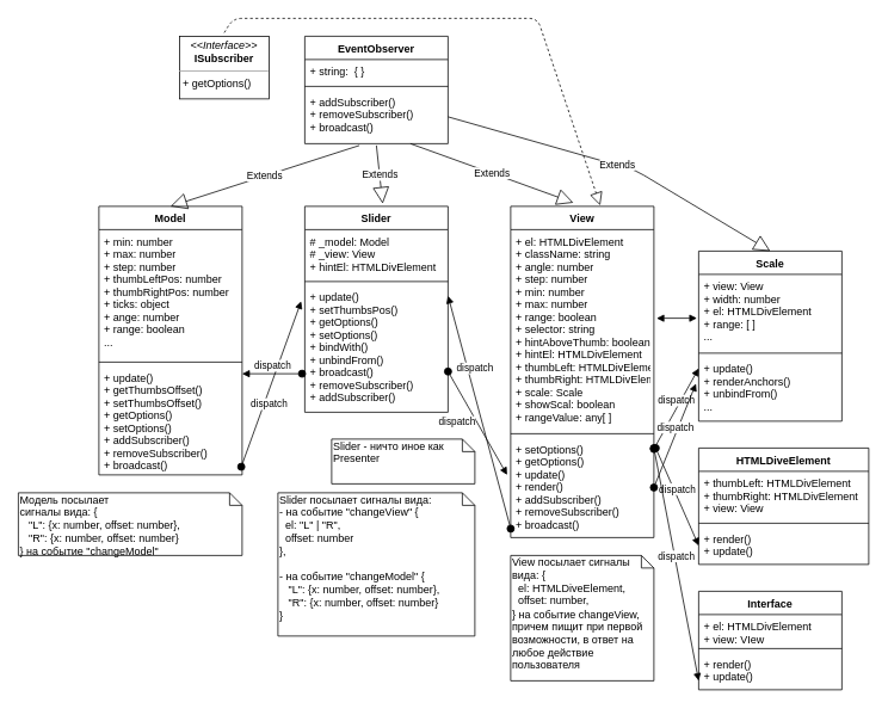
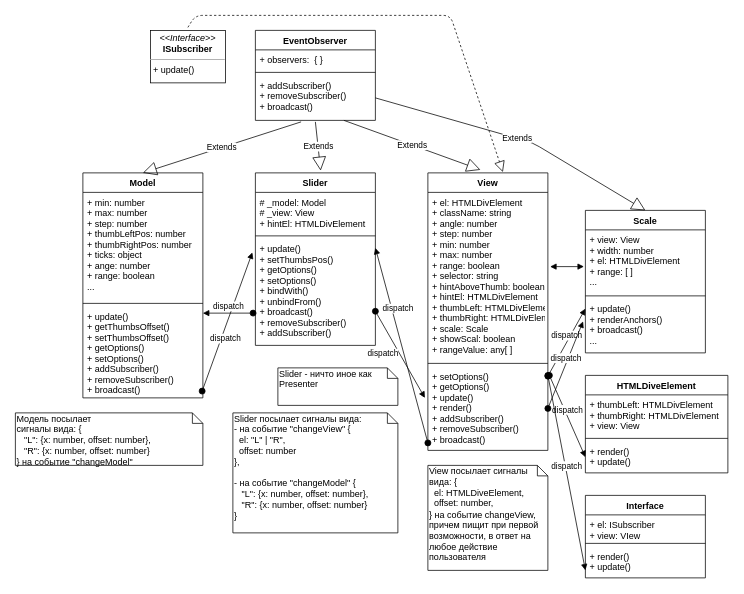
  <mxCell id="0" />
  <mxCell id="1" parent="0" />
- <mxCell id="2" value="&lt;p style=&quot;margin: 0px ; margin-top: 4px ; text-align: center&quot;&gt;&lt;i&gt;&amp;lt;&amp;lt;Interface&amp;gt;&amp;gt;&lt;/i&gt;&lt;br&gt;&lt;b&gt;ISubscriber&lt;/b&gt;&lt;/p&gt;&lt;hr size=&quot;1&quot;&gt;&lt;p style=&quot;margin: 0px ; margin-left: 4px&quot;&gt;+&lt;b&gt; &lt;/b&gt;getOptions()&lt;br&gt;&lt;/p&gt;" style="verticalAlign=top;align=left;overflow=fill;fontSize=12;fontFamily=Helvetica;html=1;" parent="1" vertex="1"><mxGeometry x="200" y="40" width="100" height="70" as="geometry" /></mxCell>
+ <mxCell id="2" value="&lt;p style=&quot;margin: 0px ; margin-top: 4px ; text-align: center&quot;&gt;&lt;i&gt;&amp;lt;&amp;lt;Interface&amp;gt;&amp;gt;&lt;/i&gt;&lt;br&gt;&lt;b&gt;ISubscriber&lt;/b&gt;&lt;/p&gt;&lt;hr size=&quot;1&quot;&gt;&lt;p style=&quot;margin: 0px ; margin-left: 4px&quot;&gt;+&lt;b&gt; &lt;/b&gt;update()&lt;br&gt;&lt;/p&gt;" style="verticalAlign=top;align=left;overflow=fill;fontSize=12;fontFamily=Helvetica;html=1;" parent="1" vertex="1"><mxGeometry x="200" y="40" width="100" height="70" as="geometry" /></mxCell>
  <mxCell id="3" value="Slider" style="swimlane;fontStyle=1;align=center;verticalAlign=top;childLayout=stackLayout;horizontal=1;startSize=26;horizontalStack=0;resizeParent=1;resizeParentMax=0;resizeLast=0;collapsible=1;marginBottom=0;" parent="1" vertex="1"><mxGeometry x="340" y="230" width="160" height="230" as="geometry"><mxRectangle x="460" y="290" width="70" height="26" as="alternateBounds" /></mxGeometry></mxCell>
  <mxCell id="4" value="# _model: Model&#10;# _view: View&#10;+ hintEl: HTMLDivElement&#10;" style="text;strokeColor=none;fillColor=none;align=left;verticalAlign=top;spacingLeft=4;spacingRight=4;overflow=hidden;rotatable=0;points=[[0,0.5],[1,0.5]];portConstraint=eastwest;" parent="3" vertex="1"><mxGeometry y="26" width="160" height="54" as="geometry" /></mxCell>
  <mxCell id="5" value="" style="line;strokeWidth=1;fillColor=none;align=left;verticalAlign=middle;spacingTop=-1;spacingLeft=3;spacingRight=3;rotatable=0;labelPosition=right;points=[];portConstraint=eastwest;" parent="3" vertex="1"><mxGeometry y="80" width="160" height="8" as="geometry" /></mxCell>
  <mxCell id="6" value="+ update()&#10;+ setThumbsPos()&#10;+ getOptions()&#10;+ setOptions()&#10;+ bindWith()&#10;+ unbindFrom()&#10;+ broadcast()&#10;+ removeSubscriber()&#10;+ addSubscriber()&#10;" style="text;strokeColor=none;fillColor=none;align=left;verticalAlign=top;spacingLeft=4;spacingRight=4;overflow=hidden;rotatable=0;points=[[0,0.5],[1,0.5]];portConstraint=eastwest;" parent="3" vertex="1"><mxGeometry y="88" width="160" height="142" as="geometry" /></mxCell>
  <mxCell id="7" value="dispatch" style="html=1;verticalAlign=bottom;startArrow=oval;startFill=1;endArrow=block;startSize=8;exitX=0;exitY=0.911;exitDx=0;exitDy=0;exitPerimeter=0;entryX=-0.025;entryY=0.127;entryDx=0;entryDy=0;entryPerimeter=0;" parent="3" source="19" edge="1"><mxGeometry x="0.297" y="-6" width="60" relative="1" as="geometry"><mxPoint x="93.04" y="284.942" as="sourcePoint" /><mxPoint x="160" y="100.004" as="targetPoint" /><mxPoint y="1" as="offset" /></mxGeometry></mxCell>
  <mxCell id="8" value="EventObserver" style="swimlane;fontStyle=1;align=center;verticalAlign=top;childLayout=stackLayout;horizontal=1;startSize=26;horizontalStack=0;resizeParent=1;resizeParentMax=0;resizeLast=0;collapsible=1;marginBottom=0;labelBackgroundColor=#ffffff;" parent="1" vertex="1"><mxGeometry x="340" y="40" width="160" height="120" as="geometry"><mxRectangle x="310" y="100" width="120" height="26" as="alternateBounds" /></mxGeometry></mxCell>
- <mxCell id="9" value="+ string:  { }" style="text;strokeColor=none;fillColor=none;align=left;verticalAlign=top;spacingLeft=4;spacingRight=4;overflow=hidden;rotatable=0;points=[[0,0.5],[1,0.5]];portConstraint=eastwest;" parent="8" vertex="1"><mxGeometry y="26" width="160" height="26" as="geometry" /></mxCell>
+ <mxCell id="9" value="+ observers:  { }" style="text;strokeColor=none;fillColor=none;align=left;verticalAlign=top;spacingLeft=4;spacingRight=4;overflow=hidden;rotatable=0;points=[[0,0.5],[1,0.5]];portConstraint=eastwest;" parent="8" vertex="1"><mxGeometry y="26" width="160" height="26" as="geometry" /></mxCell>
  <mxCell id="10" value="" style="line;strokeWidth=1;fillColor=none;align=left;verticalAlign=middle;spacingTop=-1;spacingLeft=3;spacingRight=3;rotatable=0;labelPosition=right;points=[];portConstraint=eastwest;" parent="8" vertex="1"><mxGeometry y="52" width="160" height="8" as="geometry" /></mxCell>
  <mxCell id="11" value="+ addSubscriber()&#10;+ removeSubscriber()&#10;+ broadcast()" style="text;strokeColor=none;fillColor=none;align=left;verticalAlign=top;spacingLeft=4;spacingRight=4;overflow=hidden;rotatable=0;points=[[0,0.5],[1,0.5]];portConstraint=eastwest;" parent="8" vertex="1"><mxGeometry y="60" width="160" height="60" as="geometry" /></mxCell>
  <mxCell id="12" value="Model" style="swimlane;fontStyle=1;align=center;verticalAlign=top;childLayout=stackLayout;horizontal=1;startSize=26;horizontalStack=0;resizeParent=1;resizeParentMax=0;resizeLast=0;collapsible=1;marginBottom=0;" parent="1" vertex="1"><mxGeometry x="110" y="230" width="160" height="300" as="geometry"><mxRectangle x="150" y="280" width="70" height="26" as="alternateBounds" /></mxGeometry></mxCell>
  <mxCell id="13" value="+ min: number&#10;+ max: number&#10;+ step: number&#10;+ thumbLeftPos: number&#10;+ thumbRightPos: number&#10;+ ticks: object&#10;+ ange: number&#10;+ range: boolean&#10;...&#10;" style="text;strokeColor=none;fillColor=none;align=left;verticalAlign=top;spacingLeft=4;spacingRight=4;overflow=hidden;rotatable=0;points=[[0,0.5],[1,0.5]];portConstraint=eastwest;" parent="12" vertex="1"><mxGeometry y="26" width="160" height="144" as="geometry" /></mxCell>
  <mxCell id="14" value="" style="line;strokeWidth=1;fillColor=none;align=left;verticalAlign=middle;spacingTop=-1;spacingLeft=3;spacingRight=3;rotatable=0;labelPosition=right;points=[];portConstraint=eastwest;" parent="12" vertex="1"><mxGeometry y="170" width="160" height="8" as="geometry" /></mxCell>
  <mxCell id="15" value="+ update()&#10;+ getThumbsOffset()&#10;+ setThumbsOffset()&#10;+ getOptions()&#10;+ setOptions()&#10;+ addSubscriber()&#10;+ removeSubscriber()&#10;+ broadcast()&#10;" style="text;strokeColor=none;fillColor=none;align=left;verticalAlign=top;spacingLeft=4;spacingRight=4;overflow=hidden;rotatable=0;points=[[0,0.5],[1,0.5]];portConstraint=eastwest;" parent="12" vertex="1"><mxGeometry y="178" width="160" height="122" as="geometry" /></mxCell>
  <mxCell id="16" value="View" style="swimlane;fontStyle=1;align=center;verticalAlign=top;childLayout=stackLayout;horizontal=1;startSize=26;horizontalStack=0;resizeParent=1;resizeParentMax=0;resizeLast=0;collapsible=1;marginBottom=0;" parent="1" vertex="1"><mxGeometry x="570" y="230" width="160" height="370" as="geometry"><mxRectangle x="720" y="290" width="60" height="26" as="alternateBounds" /></mxGeometry></mxCell>
  <mxCell id="17" value="+ el: HTMLDivElement&#10;+ className: string&#10;+ angle: number&#10;+ step: number&#10;+ min: number&#10;+ max: number&#10;+ range: boolean&#10;+ selector: string&#10;+ hintAboveThumb: boolean&#10;+ hintEl: HTMLDivElement&#10;+ thumbLeft: HTMLDivElement&#10;+ thumbRight: HTMLDivElement&#10;+ scale: Scale&#10;+ showScal: boolean&#10;+ rangeValue: any[ ]" style="text;strokeColor=none;fillColor=none;align=left;verticalAlign=top;spacingLeft=4;spacingRight=4;overflow=hidden;rotatable=0;points=[[0,0.5],[1,0.5]];portConstraint=eastwest;" parent="16" vertex="1"><mxGeometry y="26" width="160" height="224" as="geometry" /></mxCell>
  <mxCell id="18" value="" style="line;strokeWidth=1;fillColor=none;align=left;verticalAlign=middle;spacingTop=-1;spacingLeft=3;spacingRight=3;rotatable=0;labelPosition=right;points=[];portConstraint=eastwest;" parent="16" vertex="1"><mxGeometry y="250" width="160" height="8" as="geometry" /></mxCell>
  <mxCell id="19" value="+ setOptions()&#10;+ getOptions()&#10;+ update()&#10;+ render()&#10;+ addSubscriber()&#10;+ removeSubscriber()&#10;+ broadcast()&#10;" style="text;strokeColor=none;fillColor=none;align=left;verticalAlign=top;spacingLeft=4;spacingRight=4;overflow=hidden;rotatable=0;points=[[0,0.5],[1,0.5]];portConstraint=eastwest;" parent="16" vertex="1"><mxGeometry y="258" width="160" height="112" as="geometry" /></mxCell>
  <mxCell id="20" value="Extends" style="endArrow=block;endSize=16;endFill=0;html=1;exitX=0.381;exitY=1.033;exitDx=0;exitDy=0;exitPerimeter=0;entryX=0.5;entryY=0;entryDx=0;entryDy=0;" parent="1" source="11" target="12" edge="1"><mxGeometry width="160" relative="1" as="geometry"><mxPoint x="90" y="170" as="sourcePoint" /><mxPoint x="250" y="170" as="targetPoint" /></mxGeometry></mxCell>
  <mxCell id="21" value="Extends" style="endArrow=block;endSize=16;endFill=0;html=1;exitX=0.5;exitY=1.033;exitDx=0;exitDy=0;exitPerimeter=0;entryX=0.544;entryY=-0.013;entryDx=0;entryDy=0;entryPerimeter=0;" parent="1" source="11" target="3" edge="1"><mxGeometry width="160" relative="1" as="geometry"><mxPoint x="410.96" y="171.98" as="sourcePoint" /><mxPoint x="200" y="240" as="targetPoint" /></mxGeometry></mxCell>
  <mxCell id="22" value="Extends" style="endArrow=block;endSize=16;endFill=0;html=1;exitX=0.738;exitY=1;exitDx=0;exitDy=0;exitPerimeter=0;entryX=0.438;entryY=-0.011;entryDx=0;entryDy=0;entryPerimeter=0;" parent="1" source="11" target="16" edge="1"><mxGeometry width="160" relative="1" as="geometry"><mxPoint x="438" y="173" as="sourcePoint" /><mxPoint x="437.04" y="237.01" as="targetPoint" /></mxGeometry></mxCell>
  <mxCell id="23" value="" style="endArrow=block;dashed=1;endFill=0;endSize=12;html=1;entryX=0.625;entryY=-0.003;entryDx=0;entryDy=0;entryPerimeter=0;" parent="1" target="16" edge="1"><mxGeometry width="160" relative="1" as="geometry"><mxPoint x="250" y="36" as="sourcePoint" /><mxPoint x="390" y="240" as="targetPoint" /><Array as="points"><mxPoint x="260" y="20" /><mxPoint x="600" y="20" /></Array></mxGeometry></mxCell>
  <mxCell id="24" value="Slider - ничто иное как Presenter" style="shape=note;whiteSpace=wrap;html=1;size=14;verticalAlign=top;align=left;spacingTop=-6;" parent="1" vertex="1"><mxGeometry x="370" y="490" width="160" height="50" as="geometry" /></mxCell>
  <mxCell id="25" value="dispatch" style="html=1;verticalAlign=bottom;startArrow=oval;startFill=1;endArrow=block;startSize=8;exitX=0.994;exitY=0.926;exitDx=0;exitDy=0;exitPerimeter=0;entryX=-0.025;entryY=0.127;entryDx=0;entryDy=0;entryPerimeter=0;" parent="1" source="15" target="6" edge="1"><mxGeometry x="-0.31" y="-8" width="60" relative="1" as="geometry"><mxPoint x="310" y="370" as="sourcePoint" /><mxPoint x="370" y="370" as="targetPoint" /><mxPoint as="offset" /></mxGeometry></mxCell>
  <mxCell id="26" value="Модель посылает&lt;br&gt;сигналы вида: {&lt;br&gt;&amp;nbsp; &amp;nbsp;&quot;L&quot;: {x: number, offset: number},&lt;br&gt;&amp;nbsp; &amp;nbsp;&quot;R&quot;: {x: number, offset: number}&lt;br&gt;} на событие &quot;changeModel&quot;" style="shape=note;whiteSpace=wrap;html=1;size=14;verticalAlign=top;align=left;spacingTop=-6;" parent="1" vertex="1"><mxGeometry x="20" y="550" width="250" height="70" as="geometry" /></mxCell>
  <mxCell id="27" value="View посылает сигналы вида: {&lt;br&gt;&amp;nbsp; el: HTMLDiveElement,&lt;br&gt;&amp;nbsp; offset: number,&lt;br&gt;} на событие changeView,&lt;br&gt;причем пищит при первой&lt;br&gt;возможности, в ответ на любое действие пользователя" style="shape=note;whiteSpace=wrap;html=1;size=14;verticalAlign=top;align=left;spacingTop=-6;" parent="1" vertex="1"><mxGeometry x="570" y="620" width="160" height="140" as="geometry" /></mxCell>
  <mxCell id="28" value="Scale" style="swimlane;fontStyle=1;align=center;verticalAlign=top;childLayout=stackLayout;horizontal=1;startSize=26;horizontalStack=0;resizeParent=1;resizeParentMax=0;resizeLast=0;collapsible=1;marginBottom=0;" parent="1" vertex="1"><mxGeometry x="780" y="280" width="160" height="190" as="geometry" /></mxCell>
  <mxCell id="29" value="+ view: View&#10;+ width: number&#10;+ el: HTMLDivElement&#10;+ range: [ ]&#10;..." style="text;strokeColor=none;fillColor=none;align=left;verticalAlign=top;spacingLeft=4;spacingRight=4;overflow=hidden;rotatable=0;points=[[0,0.5],[1,0.5]];portConstraint=eastwest;" parent="28" vertex="1"><mxGeometry y="26" width="160" height="84" as="geometry" /></mxCell>
  <mxCell id="30" value="" style="line;strokeWidth=1;fillColor=none;align=left;verticalAlign=middle;spacingTop=-1;spacingLeft=3;spacingRight=3;rotatable=0;labelPosition=right;points=[];portConstraint=eastwest;" parent="28" vertex="1"><mxGeometry y="110" width="160" height="8" as="geometry" /></mxCell>
- <mxCell id="31" value="+ update()&#10;+ renderAnchors()&#10;+ unbindFrom()&#10;..." style="text;strokeColor=none;fillColor=none;align=left;verticalAlign=top;spacingLeft=4;spacingRight=4;overflow=hidden;rotatable=0;points=[[0,0.5],[1,0.5]];portConstraint=eastwest;" parent="28" vertex="1"><mxGeometry y="118" width="160" height="72" as="geometry" /></mxCell>
+ <mxCell id="31" value="+ update()&#10;+ renderAnchors()&#10;+ broadcast()&#10;..." style="text;strokeColor=none;fillColor=none;align=left;verticalAlign=top;spacingLeft=4;spacingRight=4;overflow=hidden;rotatable=0;points=[[0,0.5],[1,0.5]];portConstraint=eastwest;" parent="28" vertex="1"><mxGeometry y="118" width="160" height="72" as="geometry" /></mxCell>
  <mxCell id="32" value="Extends" style="endArrow=block;endSize=16;endFill=0;html=1;exitX=1;exitY=0.5;exitDx=0;exitDy=0;entryX=0.5;entryY=0;entryDx=0;entryDy=0;" parent="1" source="11" target="28" edge="1"><mxGeometry width="160" relative="1" as="geometry"><mxPoint x="468.08" y="170" as="sourcePoint" /><mxPoint x="650.08" y="235.93" as="targetPoint" /><Array as="points"><mxPoint x="710" y="190" /></Array></mxGeometry></mxCell>
  <mxCell id="33" value="dispatch" style="html=1;verticalAlign=bottom;startArrow=oval;startFill=1;endArrow=block;startSize=8;entryX=0;entryY=0.181;entryDx=0;entryDy=0;entryPerimeter=0;" parent="1" target="31" edge="1"><mxGeometry width="60" relative="1" as="geometry"><mxPoint x="730" y="501" as="sourcePoint" /><mxPoint x="750" y="490" as="targetPoint" /></mxGeometry></mxCell>
  <mxCell id="34" value="dispatch" style="html=1;verticalAlign=bottom;startArrow=oval;startFill=1;endArrow=block;startSize=8;entryX=-0.019;entryY=0.417;entryDx=0;entryDy=0;entryPerimeter=0;exitX=1;exitY=0.5;exitDx=0;exitDy=0;" parent="1" source="19" target="31" edge="1"><mxGeometry width="60" relative="1" as="geometry"><mxPoint x="740.96" y="510.992" as="sourcePoint" /><mxPoint x="790" y="421.032" as="targetPoint" /></mxGeometry></mxCell>
  <mxCell id="35" value="dispatch" style="html=1;verticalAlign=bottom;startArrow=oval;startFill=1;endArrow=block;startSize=8;entryX=-0.025;entryY=0.375;entryDx=0;entryDy=0;entryPerimeter=0;" parent="1" target="19" edge="1"><mxGeometry x="-0.07" y="-24" width="60" relative="1" as="geometry"><mxPoint x="500" y="414.5" as="sourcePoint" /><mxPoint x="560" y="414.5" as="targetPoint" /><mxPoint as="offset" /></mxGeometry></mxCell>
  <mxCell id="36" value="dispatch" style="html=1;verticalAlign=bottom;startArrow=oval;startFill=1;endArrow=block;startSize=8;entryX=1;entryY=0.074;entryDx=0;entryDy=0;entryPerimeter=0;exitX=-0.019;exitY=0.697;exitDx=0;exitDy=0;exitPerimeter=0;" parent="1" source="6" target="15" edge="1"><mxGeometry width="60" relative="1" as="geometry"><mxPoint x="510" y="424.5" as="sourcePoint" /><mxPoint x="576" y="540" as="targetPoint" /></mxGeometry></mxCell>
  <mxCell id="37" value="Slider посылает сигналы вида:&lt;br&gt;- на событие &quot;changeView&quot; {&lt;br&gt;&amp;nbsp; el: &quot;L&quot; | &quot;R&quot;,&lt;br&gt;&amp;nbsp; offset: number&lt;br&gt;},&lt;br&gt;&lt;br&gt;- на событие &quot;changeModel&quot; {&lt;br&gt;&amp;nbsp; &amp;nbsp;&quot;L&quot;: {x: number, offset: number},&lt;br&gt;&amp;nbsp; &amp;nbsp;&quot;R&quot;: {x: number, offset: number}&lt;br&gt;}" style="shape=note;whiteSpace=wrap;html=1;size=14;verticalAlign=top;align=left;spacingTop=-6;" parent="1" vertex="1"><mxGeometry x="310" y="550" width="220" height="160" as="geometry" /></mxCell>
  <mxCell id="38" value="" style="endArrow=block;startArrow=block;endFill=1;startFill=1;html=1;entryX=-0.012;entryY=0.583;entryDx=0;entryDy=0;entryPerimeter=0;" parent="1" target="29" edge="1"><mxGeometry width="160" relative="1" as="geometry"><mxPoint x="733" y="355" as="sourcePoint" /><mxPoint x="630" y="330" as="targetPoint" /><Array as="points" /></mxGeometry></mxCell>
  <mxCell id="39" value="Interface" style="swimlane;fontStyle=1;align=center;verticalAlign=top;childLayout=stackLayout;horizontal=1;startSize=26;horizontalStack=0;resizeParent=1;resizeParentMax=0;resizeLast=0;collapsible=1;marginBottom=0;" vertex="1" parent="1"><mxGeometry x="780" y="660" width="160" height="110" as="geometry" /></mxCell>
- <mxCell id="40" value="+ el: HTMLDivElement&#10;+ view: VIew" style="text;strokeColor=none;fillColor=none;align=left;verticalAlign=top;spacingLeft=4;spacingRight=4;overflow=hidden;rotatable=0;points=[[0,0.5],[1,0.5]];portConstraint=eastwest;" vertex="1" parent="39"><mxGeometry y="26" width="160" height="34" as="geometry" /></mxCell>
+ <mxCell id="40" value="+ el: ISubscriber&#10;+ view: VIew" style="text;strokeColor=none;fillColor=none;align=left;verticalAlign=top;spacingLeft=4;spacingRight=4;overflow=hidden;rotatable=0;points=[[0,0.5],[1,0.5]];portConstraint=eastwest;" vertex="1" parent="39"><mxGeometry y="26" width="160" height="34" as="geometry" /></mxCell>
  <mxCell id="41" value="" style="line;strokeWidth=1;fillColor=none;align=left;verticalAlign=middle;spacingTop=-1;spacingLeft=3;spacingRight=3;rotatable=0;labelPosition=right;points=[];portConstraint=eastwest;" vertex="1" parent="39"><mxGeometry y="60" width="160" height="8" as="geometry" /></mxCell>
  <mxCell id="42" value="+ render()&#10;+ update()" style="text;strokeColor=none;fillColor=none;align=left;verticalAlign=top;spacingLeft=4;spacingRight=4;overflow=hidden;rotatable=0;points=[[0,0.5],[1,0.5]];portConstraint=eastwest;" vertex="1" parent="39"><mxGeometry y="68" width="160" height="42" as="geometry" /></mxCell>
  <mxCell id="43" value="HTMLDiveElement" style="swimlane;fontStyle=1;align=center;verticalAlign=top;childLayout=stackLayout;horizontal=1;startSize=26;horizontalStack=0;resizeParent=1;resizeParentMax=0;resizeLast=0;collapsible=1;marginBottom=0;" vertex="1" parent="1"><mxGeometry x="780" y="500" width="190" height="130" as="geometry" /></mxCell>
  <mxCell id="44" value="+ thumbLeft: HTMLDivElement&#10;+ thumbRight: HTMLDivElement&#10;+ view: View" style="text;strokeColor=none;fillColor=none;align=left;verticalAlign=top;spacingLeft=4;spacingRight=4;overflow=hidden;rotatable=0;points=[[0,0.5],[1,0.5]];portConstraint=eastwest;" vertex="1" parent="43"><mxGeometry y="26" width="190" height="54" as="geometry" /></mxCell>
  <mxCell id="45" value="" style="line;strokeWidth=1;fillColor=none;align=left;verticalAlign=middle;spacingTop=-1;spacingLeft=3;spacingRight=3;rotatable=0;labelPosition=right;points=[];portConstraint=eastwest;" vertex="1" parent="43"><mxGeometry y="80" width="190" height="8" as="geometry" /></mxCell>
  <mxCell id="46" value="+ render()&#10;+ update()" style="text;strokeColor=none;fillColor=none;align=left;verticalAlign=top;spacingLeft=4;spacingRight=4;overflow=hidden;rotatable=0;points=[[0,0.5],[1,0.5]];portConstraint=eastwest;" vertex="1" parent="43"><mxGeometry y="88" width="190" height="42" as="geometry" /></mxCell>
  <mxCell id="47" value="dispatch" style="html=1;verticalAlign=bottom;startArrow=oval;startFill=1;endArrow=block;startSize=8;entryX=0;entryY=0.5;entryDx=0;entryDy=0;" edge="1" parent="1" target="46"><mxGeometry width="60" relative="1" as="geometry"><mxPoint x="732" y="500" as="sourcePoint" /><mxPoint x="790" y="421.032" as="targetPoint" /></mxGeometry></mxCell>
  <mxCell id="48" value="dispatch" style="html=1;verticalAlign=bottom;startArrow=oval;startFill=1;endArrow=block;startSize=8;entryX=0;entryY=0.762;entryDx=0;entryDy=0;entryPerimeter=0;" edge="1" parent="1" target="42"><mxGeometry width="60" relative="1" as="geometry"><mxPoint x="730" y="500" as="sourcePoint" /><mxPoint x="790" y="619" as="targetPoint" /></mxGeometry></mxCell>
